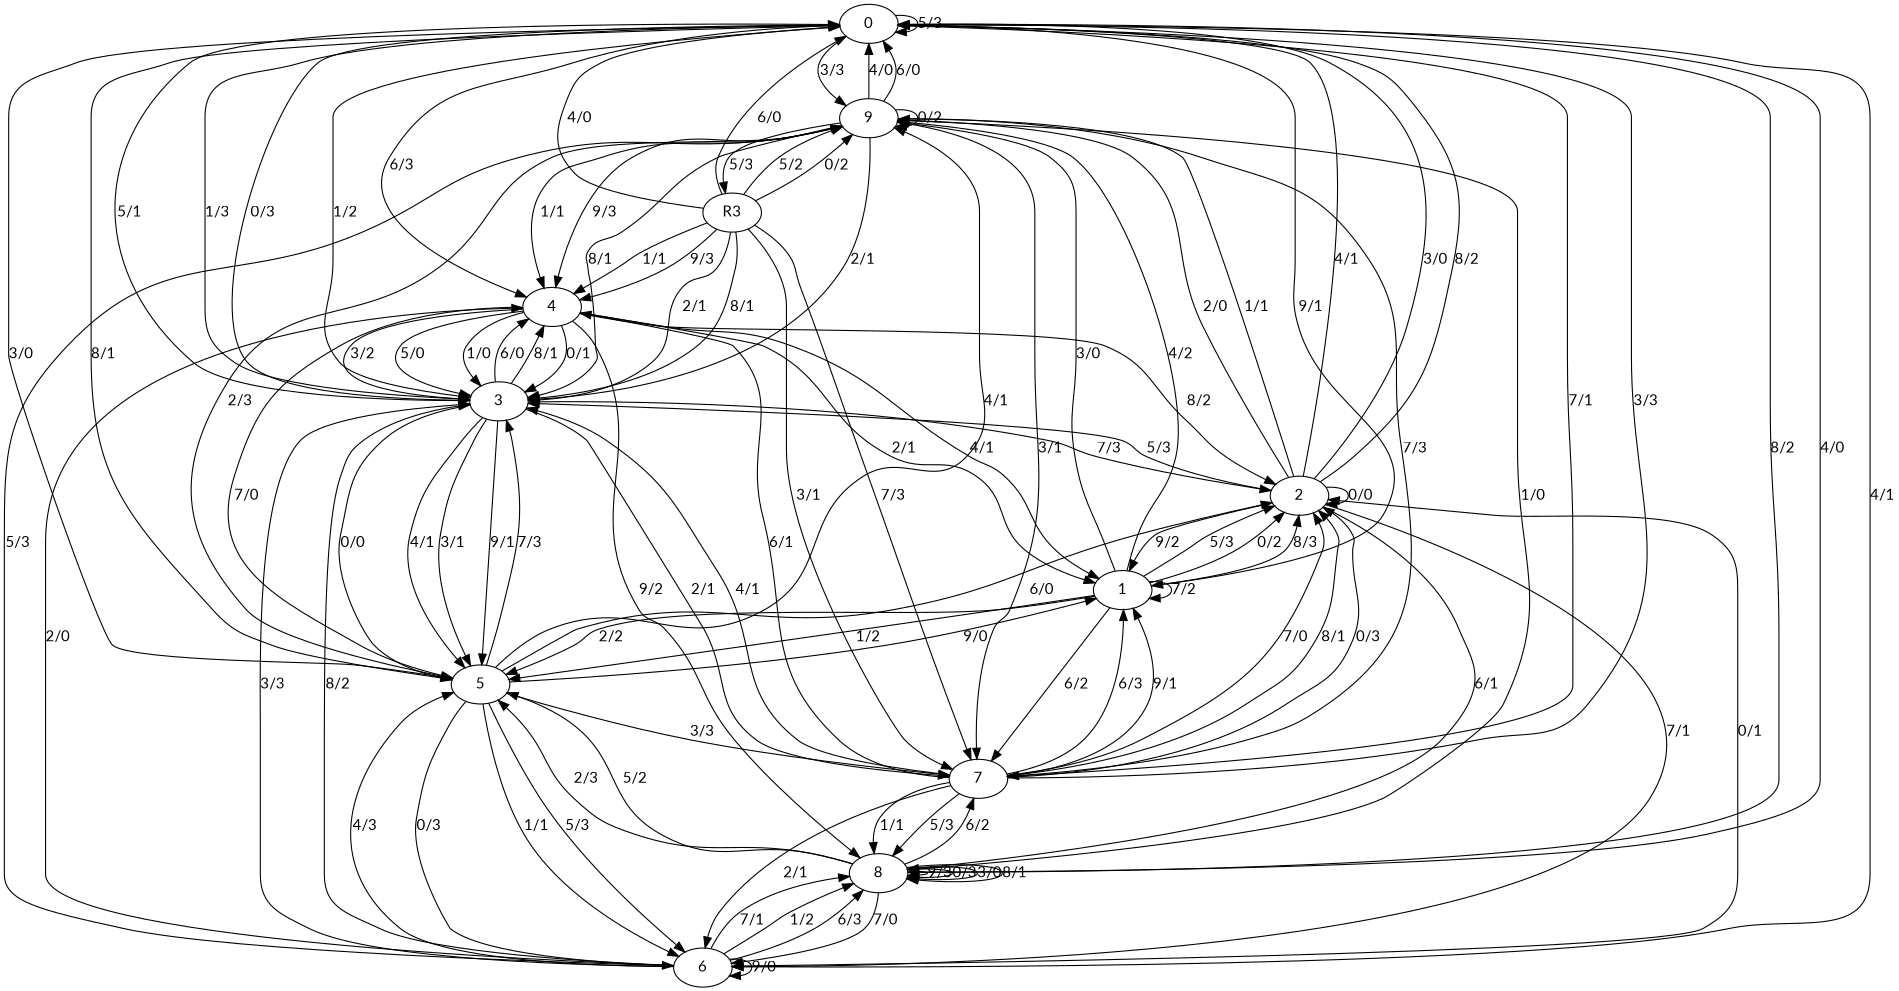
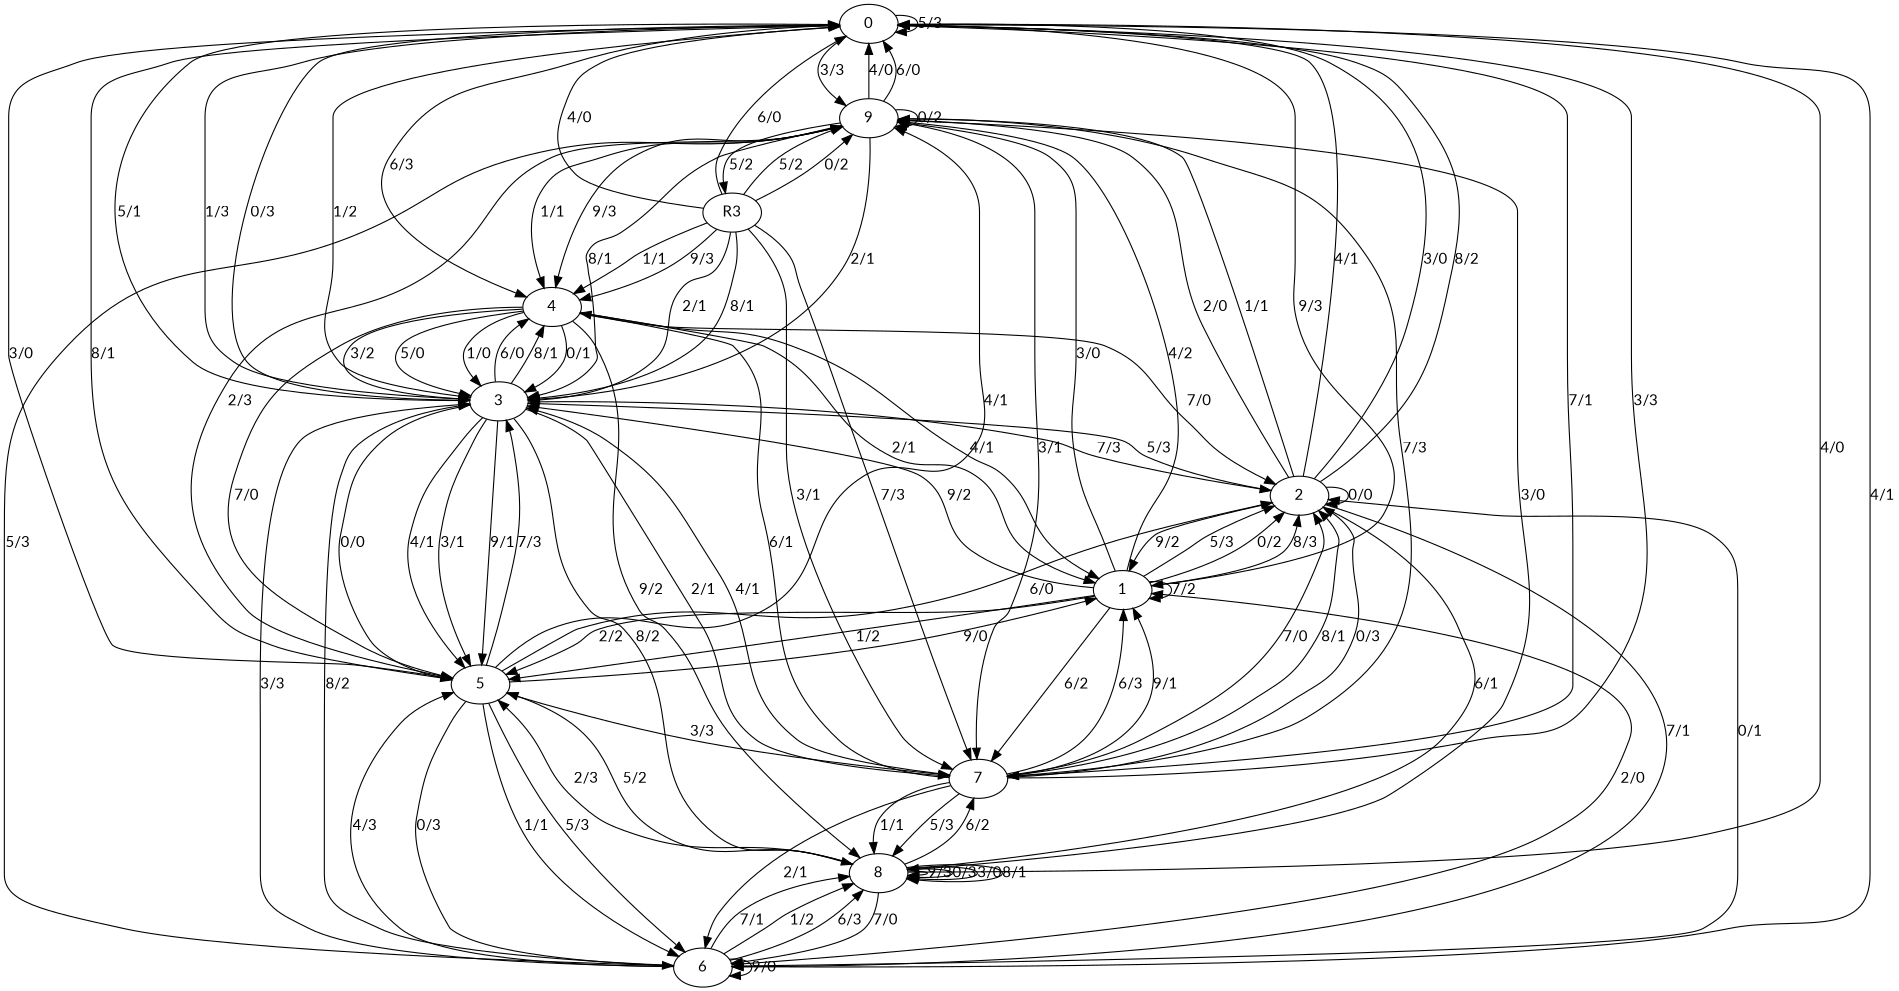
  digraph {
    fontname=Lato
    node [fontname=Lato]
    edge [fontname=Lato]
    0
    9
    3
    6
    7
    4
    8
    1
    5
    n10 [label=R3]
    2
    0 -> 0 [label="5/3"]
    0 -> 9 [label="3/3"]
    0 -> 3 [label="0/3"]
    0 -> 3 [label="1/2"]
    0 -> 6 [label="4/1"]
    0 -> 7 [label="7/1"]
    0 -> 4 [label="6/3"]
-   0 -> 8 [label="8/2"]
-   0 -> 1 [label="9/1"]
+   3 -> 8 [label="8/2"]
+   0 -> 1 [label="9/3"]
    0 -> 5 [label="3/0"]
    9 -> 0 [label="4/0"]
    9 -> 0 [label="6/0"]
    9 -> 9 [label="0/2"]
    9 -> 3 [label="8/1"]
    9 -> 3 [label="2/1"]
    9 -> 7 [label="7/3"]
    9 -> 7 [label="3/1"]
    9 -> 4 [label="1/1"]
    9 -> 4 [label="9/3"]
-   9 -> n10 [label="5/3"]
+   9 -> n10 [label="5/2"]
    3 -> 0 [label="5/1"]
    3 -> 0 [label="1/3"]
    3 -> 7 [label="2/1"]
    3 -> 4 [label="6/0"]
    3 -> 4 [label="8/1"]
    3 -> 5 [label="3/1"]
    3 -> 5 [label="9/1"]
    3 -> 5 [label="0/0"]
    3 -> 5 [label="4/1"]
    3 -> 2 [label="7/3"]
    6 -> 9 [label="5/3"]
    6 -> 3 [label="3/3"]
    6 -> 3 [label="8/2"]
    6 -> 6 [label="9/0"]
    6 -> 8 [label="7/1"]
    6 -> 8 [label="1/2"]
    6 -> 8 [label="6/3"]
-   6 -> 4 [label="2/0"]
+   6 -> 1 [label="2/0"]
    6 -> 5 [label="4/3"]
    6 -> 2 [label="0/1"]
    7 -> 0 [label="3/3"]
    7 -> 3 [label="4/1"]
    7 -> 6 [label="2/1"]
    7 -> 4 [label="6/1"]
    7 -> 8 [label="1/1"]
    7 -> 8 [label="5/3"]
    7 -> 1 [label="6/3"]
    7 -> 1 [label="9/1"]
    7 -> 2 [label="7/0"]
    7 -> 2 [label="8/1"]
    7 -> 2 [label="0/3"]
    4 -> 3 [label="0/1"]
    4 -> 3 [label="3/2"]
    4 -> 3 [label="5/0"]
    4 -> 3 [label="1/0"]
    4 -> 8 [label="9/2"]
    4 -> 1 [label="2/1"]
    4 -> 1 [label="4/1"]
    4 -> 5 [label="7/0"]
-   4 -> 2 [label="8/2"]
+   4 -> 2 [label="7/0"]
    8 -> 0 [label="4/0"]
-   8 -> 9 [label="1/0"]
+   8 -> 9 [label="3/0"]
    8 -> 6 [label="7/0"]
    8 -> 7 [label="6/2"]
    8 -> 8 [label="9/3"]
    8 -> 8 [label="0/3"]
    8 -> 8 [label="3/0"]
    8 -> 8 [label="8/1"]
    8 -> 5 [label="5/2"]
    8 -> 5 [label="2/3"]
    1 -> 9 [label="3/0"]
    1 -> 9 [label="4/2"]
+   1 -> 3 [label="9/2"]
    1 -> 7 [label="6/2"]
    1 -> 1 [label="7/2"]
    1 -> 5 [label="2/2"]
    1 -> 5 [label="1/2"]
    1 -> 2 [label="5/3"]
    1 -> 2 [label="0/2"]
    1 -> 2 [label="8/3"]
    5 -> 0 [label="8/1"]
    5 -> 9 [label="4/1"]
    5 -> 9 [label="2/3"]
    5 -> 3 [label="7/3"]
    5 -> 6 [label="5/3"]
    5 -> 6 [label="0/3"]
    5 -> 6 [label="1/1"]
    5 -> 7 [label="3/3"]
    5 -> 1 [label="9/0"]
    5 -> 2 [label="6/0"]
    n10 -> 0 [label="4/0"]
    n10 -> 0 [label="6/0"]
    n10 -> 9 [label="5/2"]
    n10 -> 9 [label="0/2"]
    n10 -> 3 [label="2/1"]
    n10 -> 3 [label="8/1"]
    n10 -> 7 [label="3/1"]
    n10 -> 7 [label="7/3"]
    n10 -> 4 [label="1/1"]
    n10 -> 4 [label="9/3"]
    2 -> 0 [label="4/1"]
    2 -> 0 [label="3/0"]
    2 -> 0 [label="8/2"]
    2 -> 9 [label="1/1"]
    2 -> 9 [label="2/0"]
    2 -> 3 [label="5/3"]
    2 -> 6 [label="7/1"]
    2 -> 8 [label="6/1"]
    2 -> 1 [label="9/2"]
    2 -> 2 [label="0/0"]
  }
